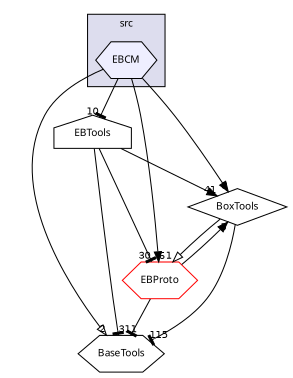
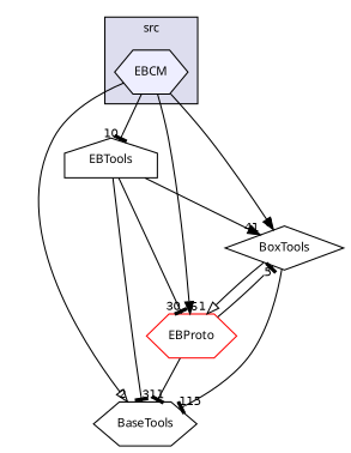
  digraph {
    compound=true
    fontname="Noto Sans"
    node [fontname="Noto Sans" fontsize=10 shape=hexagon]
    edge [arrowhead=tee fontname="Noto Sans" headlabel=1 labeldistance=1.5 labelfontname=Helvetica labelfontsize=10]
    n1 [fillcolor="#eeeeff" label=EBCM pencolor=black style=filled]
    n2 [label=BoxTools shape=diamond]
    n3 [label=BaseTools]
    n4 [label=EBTools shape=house]
    n5 [color=red fillcolor=white label=EBProto style=filled]
    subgraph cluster_1 {
      bgcolor="#ddddee"
      fontsize=10
      label=src
      pencolor=black
      n1
    }
    n1 -> n2 [arrowhead=normal headlabel=8]
    n1 -> n3 [arrowhead=onormal headlabel=2]
    n1 -> n4 [headlabel=10]
    n1 -> n5 [arrowhead=normal headlabel=6]
    n2 -> n3 [headlabel=115]
    n2 -> n5 [arrowhead=onormal]
    n4 -> n2 [arrowhead=normal headlabel=41]
    n4 -> n3 [headlabel=31]
    n4 -> n5 [headlabel=30]
-   n5 -> n2 [arrowhead=normal headlabel=5]
+   n5 -> n2 [headlabel=5]
    n5 -> n3
  }
